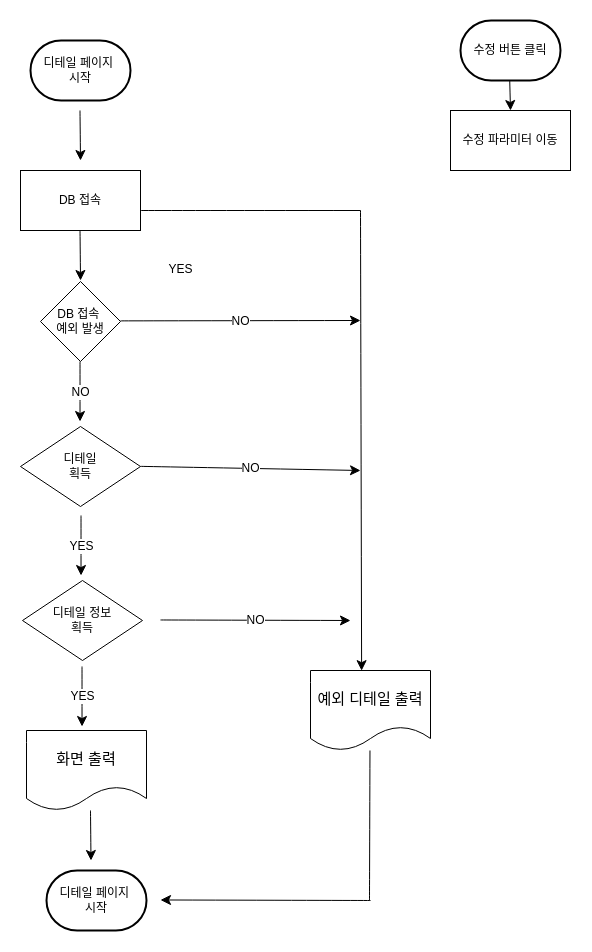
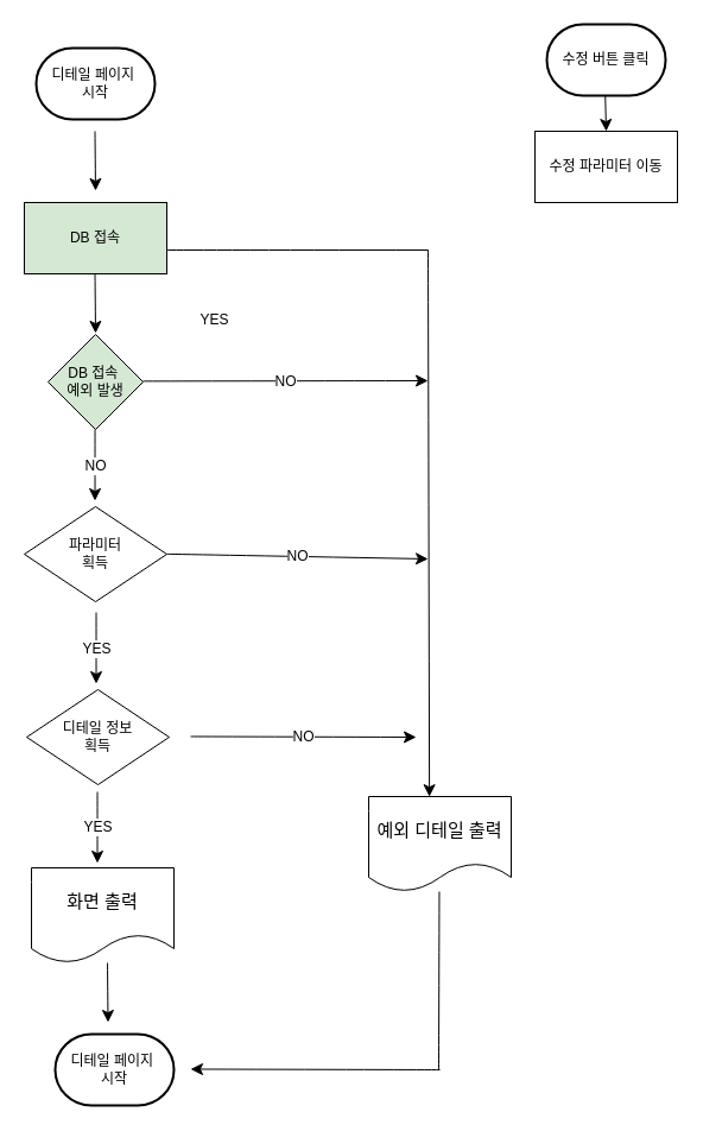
  <mxCell id="0" />
  <mxCell id="1" parent="0" />
  <mxCell id="2" value="디테일 페이지&amp;nbsp;&lt;div&gt;시작&lt;/div&gt;" style="strokeWidth=2;html=1;shape=mxgraph.flowchart.terminator;whiteSpace=wrap;" vertex="1" parent="1"><mxGeometry x="30" y="40" width="100" height="60" as="geometry" /></mxCell>
  <mxCell id="3" value="" style="endArrow=classic;html=1;rounded=0;fontSize=12;startSize=8;endSize=8;curved=1;" edge="1" parent="1"><mxGeometry width="50" height="50" relative="1" as="geometry"><mxPoint x="79.5" y="110" as="sourcePoint" /><mxPoint x="80" y="160" as="targetPoint" /></mxGeometry></mxCell>
- <mxCell id="4" value="DB 접속" style="rounded=0;whiteSpace=wrap;html=1;" vertex="1" parent="1"><mxGeometry x="20" y="170" width="120" height="60" as="geometry" /></mxCell>
+ <mxCell id="4" value="DB 접속" style="rounded=0;whiteSpace=wrap;html=1;fillColor=#d5e8d4;" vertex="1" parent="1"><mxGeometry x="20" y="170" width="120" height="60" as="geometry" /></mxCell>
  <mxCell id="5" value="" style="endArrow=classic;html=1;rounded=0;fontSize=12;startSize=8;endSize=8;curved=1;" edge="1" parent="1"><mxGeometry width="50" height="50" relative="1" as="geometry"><mxPoint x="79.52" y="230" as="sourcePoint" /><mxPoint x="80.02" y="280" as="targetPoint" /></mxGeometry></mxCell>
- <mxCell id="6" value="DB 접속&amp;nbsp;&lt;div&gt;예외 발생&lt;/div&gt;" style="rhombus;whiteSpace=wrap;html=1;" vertex="1" parent="1"><mxGeometry x="40" y="281" width="80" height="80" as="geometry" /></mxCell>
+ <mxCell id="6" value="DB 접속&amp;nbsp;&lt;div&gt;예외 발생&lt;/div&gt;" style="rhombus;whiteSpace=wrap;html=1;fillColor=#d5e8d4;" vertex="1" parent="1"><mxGeometry x="40" y="281" width="80" height="80" as="geometry" /></mxCell>
  <mxCell id="7" value="&lt;font style=&quot;font-size: 15px;&quot;&gt;예외 디테일 출력&lt;/font&gt;" style="shape=document;whiteSpace=wrap;html=1;boundedLbl=1;" vertex="1" parent="1"><mxGeometry x="310" y="670" width="120" height="80" as="geometry" /></mxCell>
  <mxCell id="8" value="" style="endArrow=classic;html=1;rounded=0;fontSize=12;startSize=8;endSize=8;curved=1;" edge="1" parent="1"><mxGeometry relative="1" as="geometry"><mxPoint x="79.52" y="361" as="sourcePoint" /><mxPoint x="79.52" y="421" as="targetPoint" /></mxGeometry></mxCell>
  <mxCell id="9" value="NO" style="edgeLabel;resizable=0;html=1;fontSize=12;;align=center;verticalAlign=middle;" connectable="0" vertex="1" parent="8"><mxGeometry relative="1" as="geometry" /></mxCell>
- <mxCell id="10" value="디테일&lt;div&gt;획득&lt;/div&gt;" style="rhombus;whiteSpace=wrap;html=1;" vertex="1" parent="1"><mxGeometry x="20" y="426" width="120" height="80" as="geometry" /></mxCell>
+ <mxCell id="10" value="파라미터&lt;div&gt;획득&lt;/div&gt;" style="rhombus;whiteSpace=wrap;html=1;" vertex="1" parent="1"><mxGeometry x="20" y="426" width="120" height="80" as="geometry" /></mxCell>
  <mxCell id="11" value="" style="endArrow=classic;html=1;rounded=0;fontSize=12;startSize=8;endSize=8;curved=1;" edge="1" parent="1"><mxGeometry relative="1" as="geometry"><mxPoint x="80.52" y="515" as="sourcePoint" /><mxPoint x="80.52" y="575" as="targetPoint" /></mxGeometry></mxCell>
  <mxCell id="12" value="YES" style="edgeLabel;resizable=0;html=1;fontSize=12;;align=center;verticalAlign=middle;" connectable="0" vertex="1" parent="11"><mxGeometry relative="1" as="geometry" /></mxCell>
  <mxCell id="13" value="디테일 정보&lt;div&gt;획득&lt;/div&gt;" style="rhombus;whiteSpace=wrap;html=1;" vertex="1" parent="1"><mxGeometry x="22" y="580" width="120" height="80" as="geometry" /></mxCell>
  <mxCell id="14" value="" style="endArrow=classic;html=1;rounded=0;fontSize=12;startSize=8;endSize=8;curved=1;" edge="1" parent="1"><mxGeometry relative="1" as="geometry"><mxPoint x="81.52" y="666" as="sourcePoint" /><mxPoint x="81.52" y="726" as="targetPoint" /></mxGeometry></mxCell>
  <mxCell id="15" value="YES" style="edgeLabel;resizable=0;html=1;fontSize=12;;align=center;verticalAlign=middle;" connectable="0" vertex="1" parent="14"><mxGeometry relative="1" as="geometry"><mxPoint y="-1" as="offset" /></mxGeometry></mxCell>
  <mxCell id="16" value="&lt;font style=&quot;font-size: 15px;&quot;&gt;화면 출력&lt;/font&gt;" style="shape=document;whiteSpace=wrap;html=1;boundedLbl=1;" vertex="1" parent="1"><mxGeometry x="26" y="730" width="120" height="80" as="geometry" /></mxCell>
  <mxCell id="17" value="" style="endArrow=classic;html=1;rounded=0;fontSize=12;startSize=8;endSize=8;curved=1;" edge="1" parent="1"><mxGeometry width="50" height="50" relative="1" as="geometry"><mxPoint x="90" y="810" as="sourcePoint" /><mxPoint x="90.5" y="860" as="targetPoint" /></mxGeometry></mxCell>
  <mxCell id="18" value="디테일 페이지&amp;nbsp;&lt;div&gt;시작&lt;/div&gt;" style="strokeWidth=2;html=1;shape=mxgraph.flowchart.terminator;whiteSpace=wrap;" vertex="1" parent="1"><mxGeometry x="46" y="870" width="100" height="60" as="geometry" /></mxCell>
  <mxCell id="19" value="" style="endArrow=classic;html=1;rounded=0;fontSize=12;startSize=8;endSize=8;curved=1;" edge="1" parent="1"><mxGeometry relative="1" as="geometry"><mxPoint x="160" y="619.47" as="sourcePoint" /><mxPoint x="350" y="620" as="targetPoint" /></mxGeometry></mxCell>
  <mxCell id="20" value="NO" style="edgeLabel;resizable=0;html=1;fontSize=12;;align=center;verticalAlign=middle;" connectable="0" vertex="1" parent="19"><mxGeometry relative="1" as="geometry" /></mxCell>
  <mxCell id="21" value="수정 버튼 클릭" style="strokeWidth=2;html=1;shape=mxgraph.flowchart.terminator;whiteSpace=wrap;" vertex="1" parent="1"><mxGeometry x="460" y="20" width="100" height="60" as="geometry" /></mxCell>
  <mxCell id="22" value="수정 파라미터 이동" style="rounded=0;whiteSpace=wrap;html=1;" vertex="1" parent="1"><mxGeometry x="450" y="110" width="120" height="60" as="geometry" /></mxCell>
  <mxCell id="23" value="" style="endArrow=classic;html=1;rounded=0;fontSize=12;startSize=8;endSize=8;curved=1;" edge="1" parent="1"><mxGeometry width="50" height="50" relative="1" as="geometry"><mxPoint x="509.23" y="80" as="sourcePoint" /><mxPoint x="510" y="110" as="targetPoint" /></mxGeometry></mxCell>
  <mxCell id="24" value="" style="endArrow=classic;html=1;rounded=0;fontSize=12;startSize=8;endSize=8;curved=1;entryX=0.426;entryY=0.002;entryDx=0;entryDy=0;entryPerimeter=0;" edge="1" parent="1" target="7"><mxGeometry relative="1" as="geometry"><mxPoint x="360" y="210" as="sourcePoint" /><mxPoint x="360" y="320" as="targetPoint" /></mxGeometry></mxCell>
  <mxCell id="25" value="YES" style="edgeLabel;resizable=0;html=1;fontSize=12;;align=center;verticalAlign=middle;" connectable="0" vertex="1" parent="24"><mxGeometry relative="1" as="geometry"><mxPoint x="-181" y="-171" as="offset" /></mxGeometry></mxCell>
  <mxCell id="26" value="" style="endArrow=none;html=1;rounded=0;fontSize=12;startSize=8;endSize=8;curved=1;" edge="1" parent="1"><mxGeometry width="50" height="50" relative="1" as="geometry"><mxPoint x="140" y="210" as="sourcePoint" /><mxPoint x="360" y="210" as="targetPoint" /></mxGeometry></mxCell>
  <mxCell id="27" value="" style="endArrow=classic;html=1;rounded=0;fontSize=12;startSize=8;endSize=8;curved=1;" edge="1" parent="1"><mxGeometry relative="1" as="geometry"><mxPoint x="120" y="320.38" as="sourcePoint" /><mxPoint x="360" y="320" as="targetPoint" /></mxGeometry></mxCell>
  <mxCell id="28" value="NO" style="edgeLabel;resizable=0;html=1;fontSize=12;;align=center;verticalAlign=middle;" connectable="0" vertex="1" parent="27"><mxGeometry relative="1" as="geometry" /></mxCell>
  <mxCell id="29" value="" style="endArrow=classic;html=1;rounded=0;fontSize=12;startSize=8;endSize=8;curved=1;" edge="1" parent="1"><mxGeometry relative="1" as="geometry"><mxPoint x="140" y="465.85" as="sourcePoint" /><mxPoint x="360" y="470" as="targetPoint" /></mxGeometry></mxCell>
  <mxCell id="30" value="NO" style="edgeLabel;resizable=0;html=1;fontSize=12;;align=center;verticalAlign=middle;" connectable="0" vertex="1" parent="29"><mxGeometry relative="1" as="geometry" /></mxCell>
  <mxCell id="31" value="" style="endArrow=classic;html=1;rounded=0;fontSize=12;startSize=8;endSize=8;curved=1;" edge="1" parent="1"><mxGeometry width="50" height="50" relative="1" as="geometry"><mxPoint x="370" y="900" as="sourcePoint" /><mxPoint x="160" y="899.47" as="targetPoint" /></mxGeometry></mxCell>
  <mxCell id="32" value="" style="endArrow=none;html=1;rounded=0;fontSize=12;startSize=8;endSize=8;curved=1;" edge="1" parent="1"><mxGeometry width="50" height="50" relative="1" as="geometry"><mxPoint x="369" y="900" as="sourcePoint" /><mxPoint x="369.47" y="750" as="targetPoint" /></mxGeometry></mxCell>
